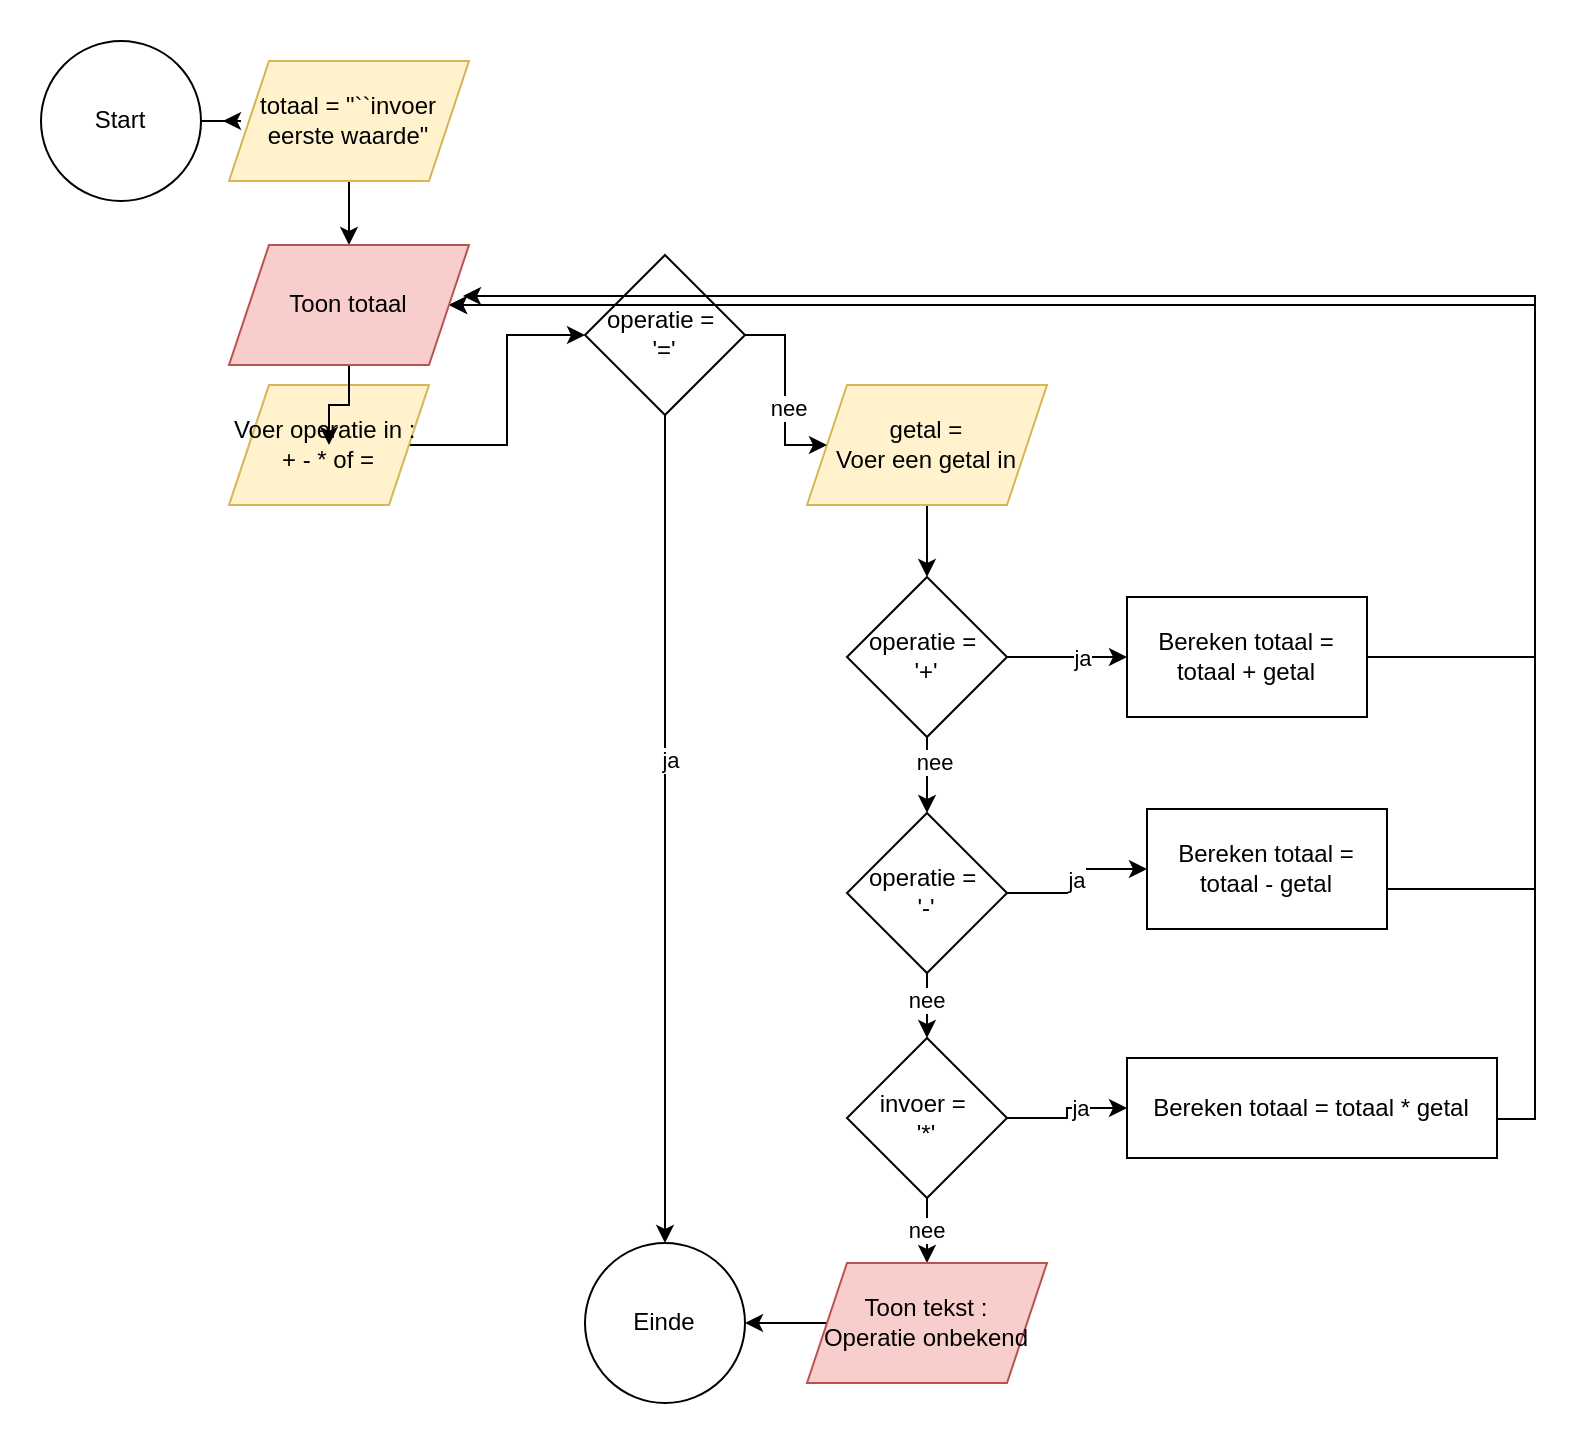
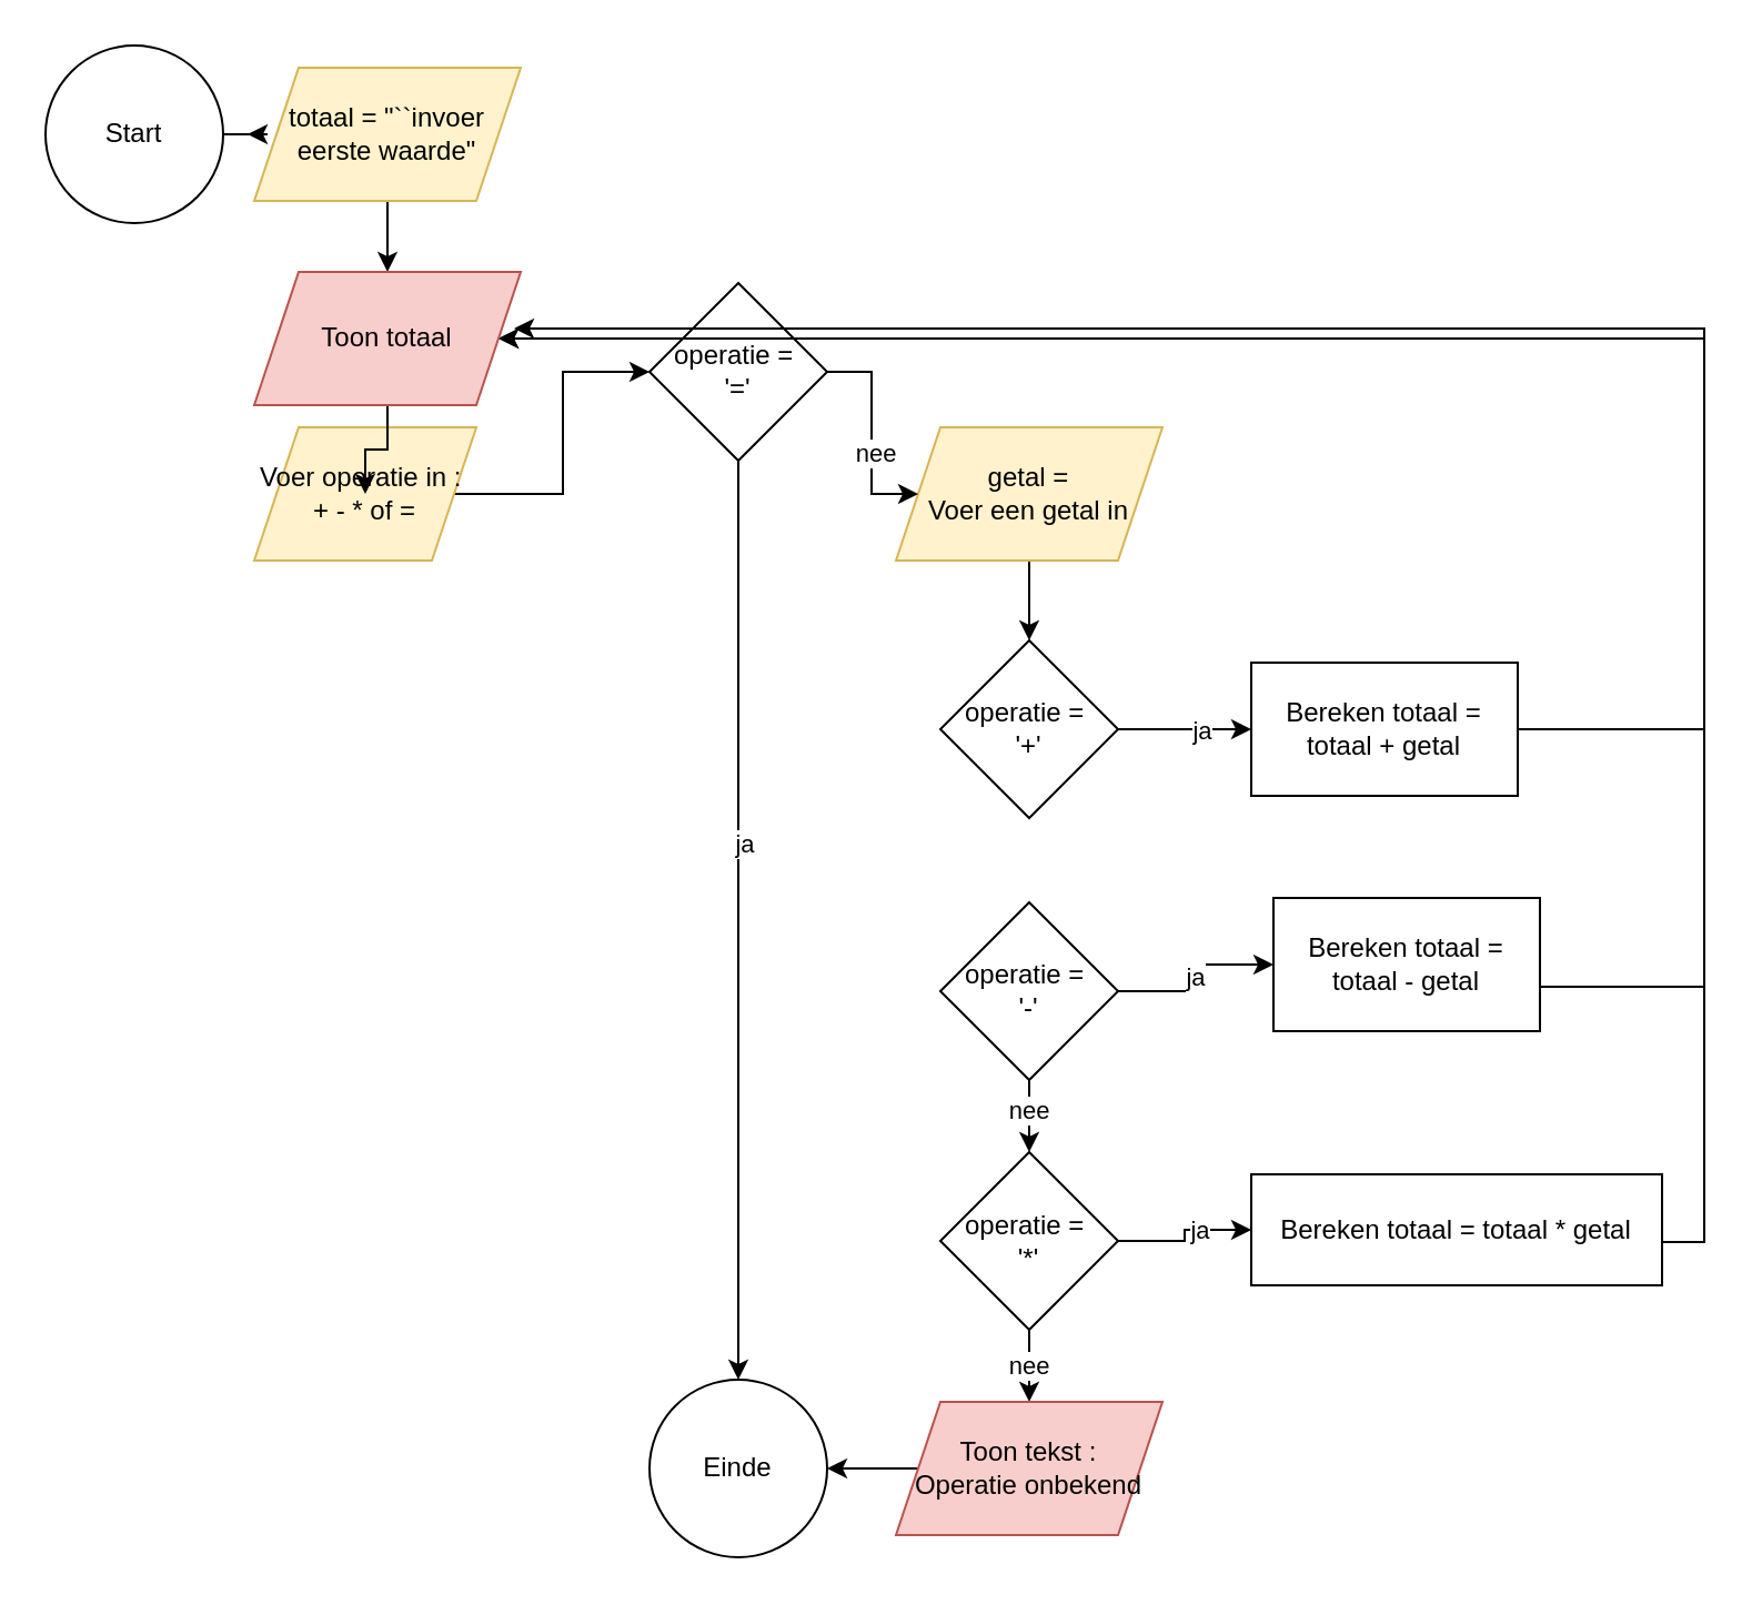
  <mxCell id="0" />
  <mxCell id="1" parent="0" />
  <mxCell id="2" value="" style="edgeStyle=orthogonalEdgeStyle;rounded=0;orthogonalLoop=1;jettySize=auto;html=1;" parent="1" source="3" edge="1"><mxGeometry relative="1" as="geometry"><mxPoint x="111" y="60" as="targetPoint" /></mxGeometry></mxCell>
  <mxCell id="3" value="Start" style="ellipse;whiteSpace=wrap;html=1;aspect=fixed;" parent="1" vertex="1"><mxGeometry x="20" y="20" width="80" height="80" as="geometry" /></mxCell>
  <mxCell id="4" value="Einde" style="ellipse;whiteSpace=wrap;html=1;aspect=fixed;" parent="1" vertex="1"><mxGeometry x="292" y="621" width="80" height="80" as="geometry" /></mxCell>
  <mxCell id="5" value="" style="edgeStyle=orthogonalEdgeStyle;rounded=0;orthogonalLoop=1;jettySize=auto;html=1;" parent="1" source="6" target="26" edge="1"><mxGeometry relative="1" as="geometry" /></mxCell>
  <mxCell id="6" value="Voer operatie in :&amp;nbsp;&lt;br&gt;+ - * of =" style="shape=parallelogram;perimeter=parallelogramPerimeter;whiteSpace=wrap;html=1;fixedSize=1;fillColor=#fff2cc;strokeColor=#d6b656;" parent="1" vertex="1"><mxGeometry x="114" y="192" width="100" height="60" as="geometry" /></mxCell>
  <mxCell id="7" value="" style="edgeStyle=orthogonalEdgeStyle;rounded=0;orthogonalLoop=1;jettySize=auto;html=1;" parent="1" source="8" target="13" edge="1"><mxGeometry relative="1" as="geometry" /></mxCell>
  <mxCell id="8" value="getal = &lt;br&gt;Voer een getal in" style="shape=parallelogram;perimeter=parallelogramPerimeter;whiteSpace=wrap;html=1;fixedSize=1;fillColor=#fff2cc;strokeColor=#d6b656;" parent="1" vertex="1"><mxGeometry x="403" y="192" width="120" height="60" as="geometry" /></mxCell>
- <mxCell id="9" value="" style="edgeStyle=orthogonalEdgeStyle;rounded=0;orthogonalLoop=1;jettySize=auto;html=1;" parent="1" source="13" target="17" edge="1"><mxGeometry relative="1" as="geometry" /></mxCell>
- <mxCell id="10" value="nee" style="edgeLabel;html=1;align=center;verticalAlign=middle;resizable=0;points=[];" parent="9" vertex="1" connectable="0"><mxGeometry x="-0.432" y="3" relative="1" as="geometry"><mxPoint as="offset" /></mxGeometry></mxCell>
  <mxCell id="11" value="" style="edgeStyle=orthogonalEdgeStyle;rounded=0;orthogonalLoop=1;jettySize=auto;html=1;" parent="1" source="13" target="28" edge="1"><mxGeometry relative="1" as="geometry" /></mxCell>
  <mxCell id="12" value="ja" style="edgeLabel;html=1;align=center;verticalAlign=middle;resizable=0;points=[];" parent="11" vertex="1" connectable="0"><mxGeometry x="0.217" y="1" relative="1" as="geometry"><mxPoint y="1" as="offset" /></mxGeometry></mxCell>
  <mxCell id="13" value="operatie =&amp;nbsp;&lt;br&gt;'+'" style="rhombus;whiteSpace=wrap;html=1;" parent="1" vertex="1"><mxGeometry x="423" y="288" width="80" height="80" as="geometry" /></mxCell>
  <mxCell id="14" value="" style="edgeStyle=orthogonalEdgeStyle;rounded=0;orthogonalLoop=1;jettySize=auto;html=1;" parent="1" source="17" target="21" edge="1"><mxGeometry relative="1" as="geometry" /></mxCell>
  <mxCell id="15" value="nee" style="edgeLabel;html=1;align=center;verticalAlign=middle;resizable=0;points=[];" parent="14" vertex="1" connectable="0"><mxGeometry x="-0.444" y="-1" relative="1" as="geometry"><mxPoint as="offset" /></mxGeometry></mxCell>
  <mxCell id="16" value="ja" style="edgeStyle=orthogonalEdgeStyle;rounded=0;orthogonalLoop=1;jettySize=auto;html=1;" parent="1" source="17" target="30" edge="1"><mxGeometry relative="1" as="geometry" /></mxCell>
  <mxCell id="17" value="operatie =&amp;nbsp;&lt;br&gt;'-'" style="rhombus;whiteSpace=wrap;html=1;" parent="1" vertex="1"><mxGeometry x="423" y="406" width="80" height="80" as="geometry" /></mxCell>
  <mxCell id="18" value="" style="edgeStyle=orthogonalEdgeStyle;rounded=0;orthogonalLoop=1;jettySize=auto;html=1;" parent="1" source="21" target="32" edge="1"><mxGeometry relative="1" as="geometry" /></mxCell>
  <mxCell id="19" value="ja" style="edgeLabel;html=1;align=center;verticalAlign=middle;resizable=0;points=[];" parent="18" vertex="1" connectable="0"><mxGeometry x="0.261" y="1" relative="1" as="geometry"><mxPoint y="1" as="offset" /></mxGeometry></mxCell>
  <mxCell id="20" value="nee" style="edgeStyle=orthogonalEdgeStyle;rounded=0;orthogonalLoop=1;jettySize=auto;html=1;" parent="1" source="21" target="34" edge="1"><mxGeometry relative="1" as="geometry" /></mxCell>
- <mxCell id="21" value="invoer =&amp;nbsp;&lt;br&gt;'*'" style="rhombus;whiteSpace=wrap;html=1;" parent="1" vertex="1"><mxGeometry x="423" y="518.5" width="80" height="80" as="geometry" /></mxCell>
+ <mxCell id="21" value="operatie =&amp;nbsp;&lt;br&gt;'*'" style="rhombus;whiteSpace=wrap;html=1;" parent="1" vertex="1"><mxGeometry x="423" y="518.5" width="80" height="80" as="geometry" /></mxCell>
  <mxCell id="22" value="" style="edgeStyle=orthogonalEdgeStyle;rounded=0;orthogonalLoop=1;jettySize=auto;html=1;" parent="1" source="26" target="4" edge="1"><mxGeometry relative="1" as="geometry" /></mxCell>
  <mxCell id="23" value="ja" style="edgeLabel;html=1;align=center;verticalAlign=middle;resizable=0;points=[];" parent="22" vertex="1" connectable="0"><mxGeometry x="-0.167" y="2" relative="1" as="geometry"><mxPoint as="offset" /></mxGeometry></mxCell>
  <mxCell id="24" value="" style="edgeStyle=orthogonalEdgeStyle;rounded=0;orthogonalLoop=1;jettySize=auto;html=1;" parent="1" source="26" target="8" edge="1"><mxGeometry relative="1" as="geometry" /></mxCell>
  <mxCell id="25" value="nee" style="edgeLabel;html=1;align=center;verticalAlign=middle;resizable=0;points=[];" vertex="1" connectable="0" parent="24"><mxGeometry x="0.152" y="1" relative="1" as="geometry"><mxPoint y="1" as="offset" /></mxGeometry></mxCell>
  <mxCell id="26" value="operatie =&amp;nbsp;&lt;br&gt;'='" style="rhombus;whiteSpace=wrap;html=1;" parent="1" vertex="1"><mxGeometry x="292" y="127" width="80" height="80" as="geometry" /></mxCell>
  <mxCell id="27" style="edgeStyle=orthogonalEdgeStyle;rounded=0;orthogonalLoop=1;jettySize=auto;html=1;entryX=1;entryY=0.5;entryDx=0;entryDy=0;" edge="1" parent="1" source="28" target="38"><mxGeometry relative="1" as="geometry"><Array as="points"><mxPoint x="767" y="328" /><mxPoint x="767" y="152" /></Array></mxGeometry></mxCell>
  <mxCell id="28" value="Bereken totaal = totaal + getal" style="rounded=0;whiteSpace=wrap;html=1;" parent="1" vertex="1"><mxGeometry x="563" y="298" width="120" height="60" as="geometry" /></mxCell>
  <mxCell id="29" value="" style="edgeStyle=orthogonalEdgeStyle;rounded=0;orthogonalLoop=1;jettySize=auto;html=1;entryX=0.975;entryY=0.425;entryDx=0;entryDy=0;entryPerimeter=0;" parent="1" source="30" target="38" edge="1"><mxGeometry relative="1" as="geometry"><mxPoint x="717" y="444" as="targetPoint" /><Array as="points"><mxPoint x="767" y="444" /><mxPoint x="767" y="148" /></Array></mxGeometry></mxCell>
  <mxCell id="30" value="Bereken totaal = totaal - getal" style="rounded=0;whiteSpace=wrap;html=1;" parent="1" vertex="1"><mxGeometry x="573" y="404" width="120" height="60" as="geometry" /></mxCell>
  <mxCell id="31" style="edgeStyle=orthogonalEdgeStyle;rounded=0;orthogonalLoop=1;jettySize=auto;html=1;entryX=1;entryY=0.5;entryDx=0;entryDy=0;" edge="1" parent="1" source="32" target="38"><mxGeometry relative="1" as="geometry"><Array as="points"><mxPoint x="767" y="559" /><mxPoint x="767" y="152" /></Array></mxGeometry></mxCell>
  <mxCell id="32" value="Bereken totaal = totaal * getal" style="rounded=0;whiteSpace=wrap;html=1;" parent="1" vertex="1"><mxGeometry x="563" y="528.5" width="185" height="50" as="geometry" /></mxCell>
  <mxCell id="33" value="" style="edgeStyle=orthogonalEdgeStyle;rounded=0;orthogonalLoop=1;jettySize=auto;html=1;" edge="1" parent="1" source="34" target="4"><mxGeometry relative="1" as="geometry" /></mxCell>
  <mxCell id="34" value="Toon tekst :&lt;br&gt;Operatie onbekend" style="shape=parallelogram;perimeter=parallelogramPerimeter;whiteSpace=wrap;html=1;fixedSize=1;fillColor=#f8cecc;strokeColor=#b85450;" parent="1" vertex="1"><mxGeometry x="403" y="631" width="120" height="60" as="geometry" /></mxCell>
  <mxCell id="35" value="" style="edgeStyle=orthogonalEdgeStyle;rounded=0;orthogonalLoop=1;jettySize=auto;html=1;" edge="1" parent="1" source="36" target="38"><mxGeometry relative="1" as="geometry" /></mxCell>
  <mxCell id="36" value="totaal = &quot;``invoer eerste waarde&quot;" style="shape=parallelogram;perimeter=parallelogramPerimeter;whiteSpace=wrap;html=1;fixedSize=1;fillColor=#fff2cc;strokeColor=#d6b656;" vertex="1" parent="1"><mxGeometry x="114" y="30" width="120" height="60" as="geometry" /></mxCell>
  <mxCell id="37" value="" style="edgeStyle=orthogonalEdgeStyle;rounded=0;orthogonalLoop=1;jettySize=auto;html=1;" edge="1" parent="1" source="38" target="6"><mxGeometry relative="1" as="geometry" /></mxCell>
  <mxCell id="38" value="Toon totaal" style="shape=parallelogram;perimeter=parallelogramPerimeter;whiteSpace=wrap;html=1;fixedSize=1;fillColor=#f8cecc;strokeColor=#b85450;" vertex="1" parent="1"><mxGeometry x="114" y="122" width="120" height="60" as="geometry" /></mxCell>
